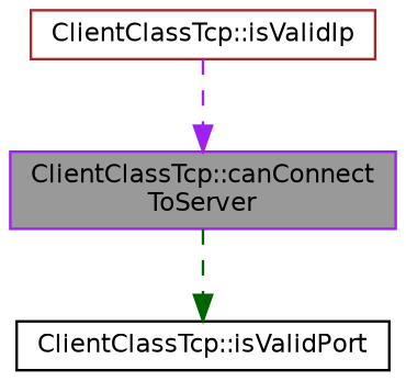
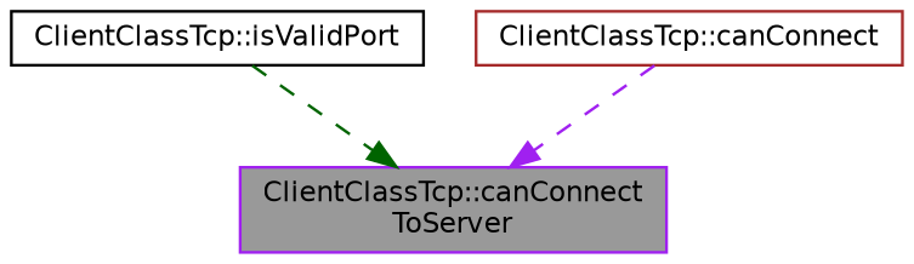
  digraph {
    rankdir=TB
    node [fillcolor=white fontname=Helvetica fontsize=10 shape=box style=filled]
    edge [arrowhead=normal fontname=Helvetica fontsize=10 labelfontname=Helvetica labelfontsize=10 style=dashed]
    n1 [color=purple fillcolor=grey60 fontcolor=black height=0.2 label="ClientClassTcp::canConnect\lToServer" width=0.4]
    n2 [color=black height=0.2 label="ClientClassTcp::isValidPort" width=0.4]
-   n3 [color=brown height=0.2 label="ClientClassTcp::isValidIp" width=0.4]
-   n1 -> n2 [color=darkgreen]
+   n3 [color=brown height=0.2 label="ClientClassTcp::canConnect" width=0.4]
+   n2 -> n1 [color=darkgreen]
    n3 -> n1 [color=purple]
  }
